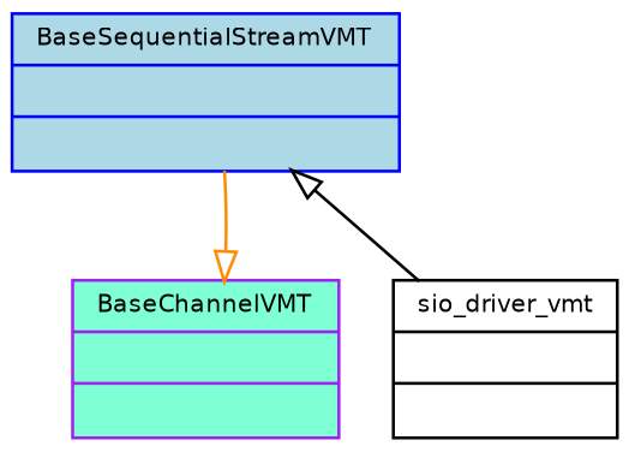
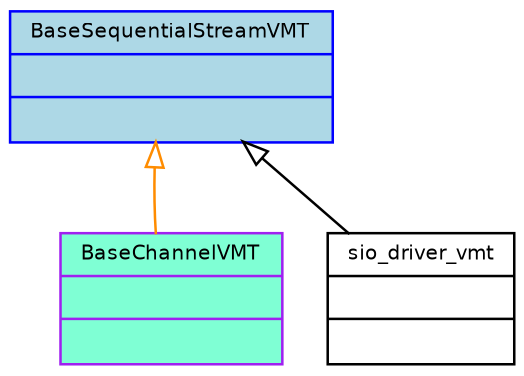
  digraph {
    node [fontname=Helvetica fontsize=8 shape=record style=filled]
    edge [arrowtail=onormal dir=back fontname=Helvetica fontsize=8 labelfontname=Helvetica labelfontsize=8 style=solid]
    n1 [color=black fillcolor=white fontcolor=black height=0.2 label="{sio_driver_vmt\n||}" width=0.4]
    n2 [color=purple fillcolor=aquamarine height=0.2 label="{BaseChannelVMT\n||}" width=0.4]
    n3 [color=blue fillcolor=lightblue height=0.2 label="{BaseSequentialStreamVMT\n||}" width=0.4]
    n3 -> n1 [color=black]
-   n2 -> n3 [color=darkorange]
+   n3 -> n2 [color=darkorange]
  }
